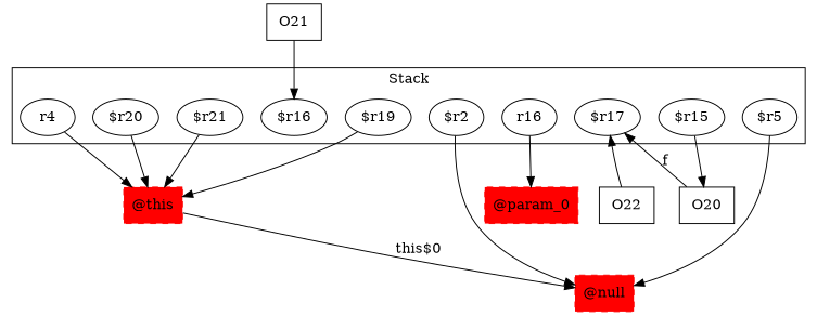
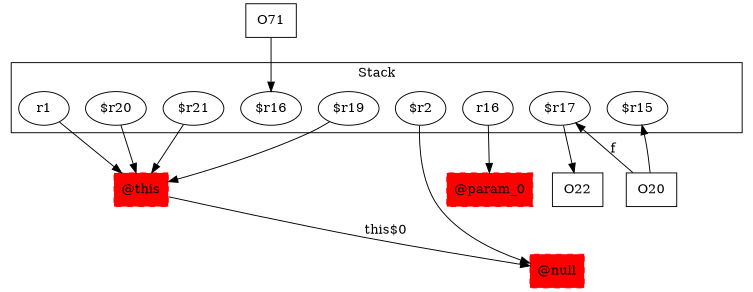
  digraph {
    rankDir=LR
-   r1 [label=r4]
+   r1
    "$r20"
    "$r2"
    n4 [label=r16]
    "$r21"
    "$r17"
    "$r16"
    "$r15"
-   "$r5"
    "$r19"
    "@this" [color=red shape=box style="filled,dashed"]
    "@null" [color=red shape=box style="filled,dashed"]
    "@param_0" [color=red shape=box style="filled,dashed"]
    O22 [shape=box]
    O20 [shape=box]
-   O21 [shape=box]
+   O21 [shape=box label=O71]
    subgraph cluster_1 {
      label=Stack
      r1
      "$r20"
      "$r2"
      n4
      "$r21"
      "$r17"
      "$r16"
      "$r15"
-     "$r5"
      "$r19"
    }
    r1 -> "@this"
    "$r20" -> "@this"
    "$r2" -> "@null"
    n4 -> "@param_0"
    "$r21" -> "@this"
-   O22 -> "$r17"
-   "$r15" -> O20
-   "$r5" -> "@null"
+   "$r17" -> O22
+   O20 -> "$r15"
    "$r19" -> "@this"
    "@this" -> "@null" [label="this$0" weight=0.2]
    O20 -> "$r17" [label=f weight=0.2]
    O21 -> "$r16"
  }
